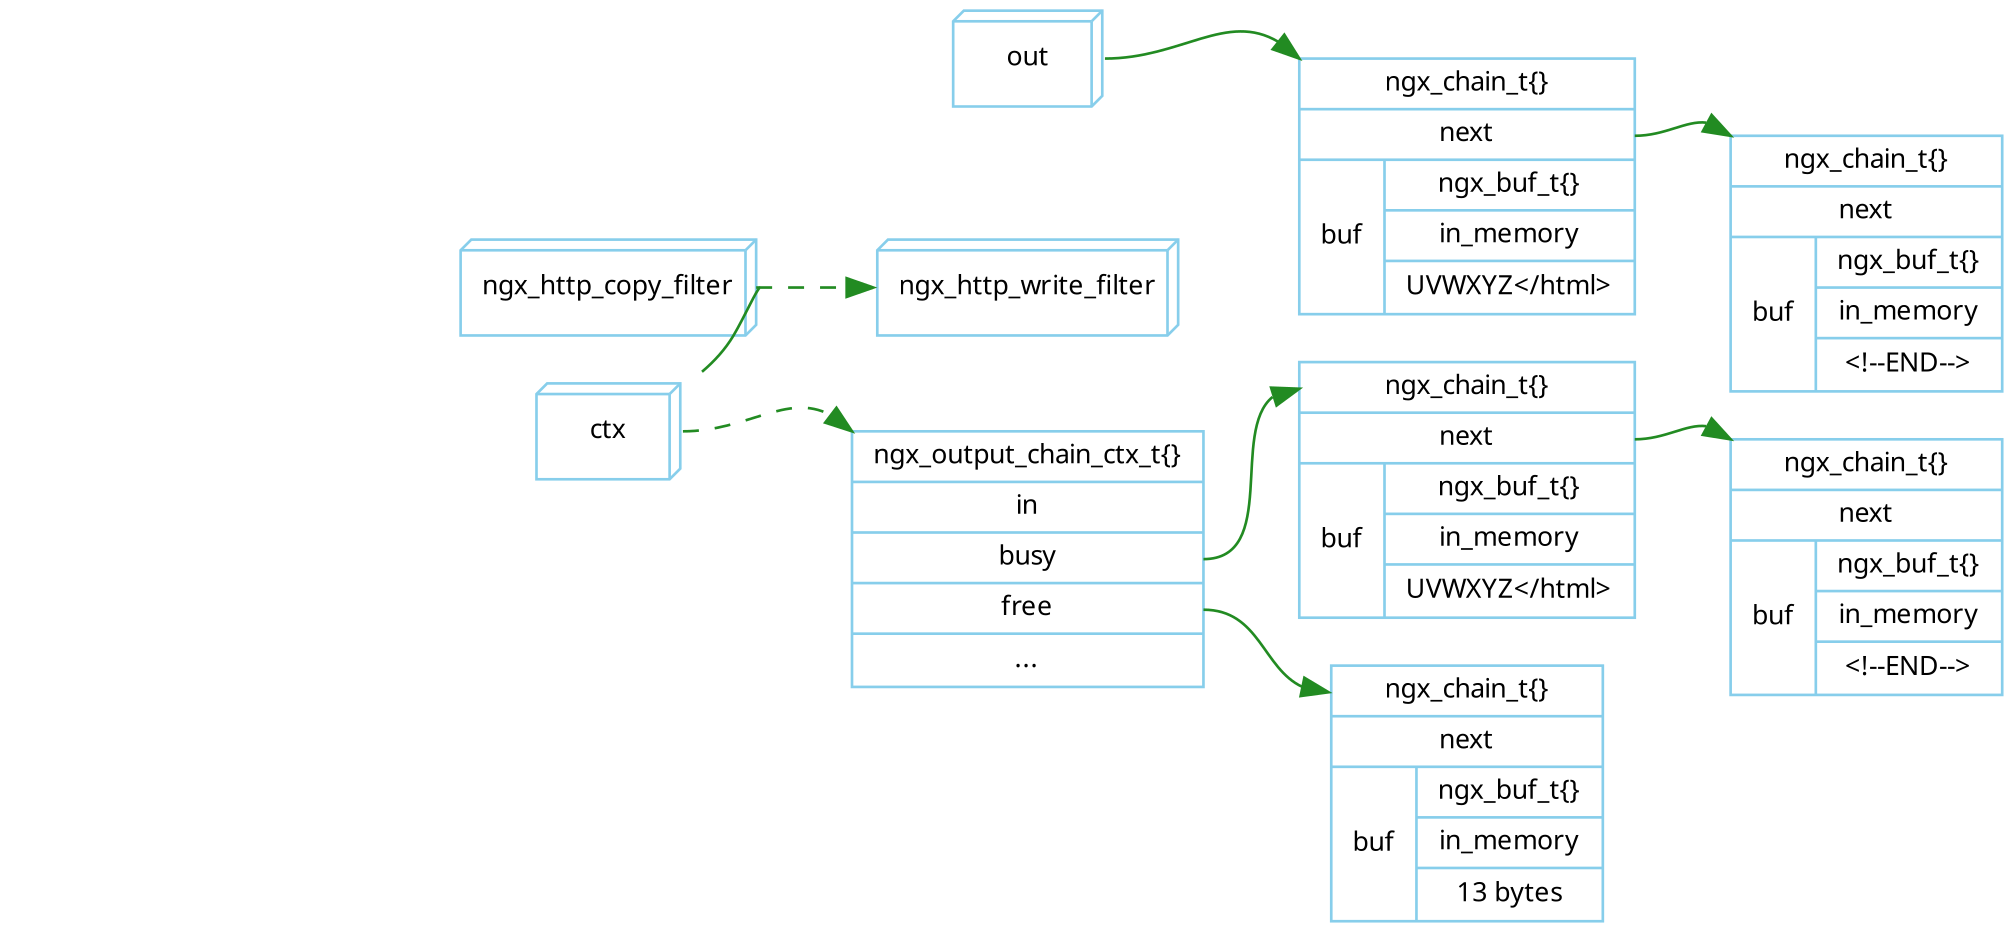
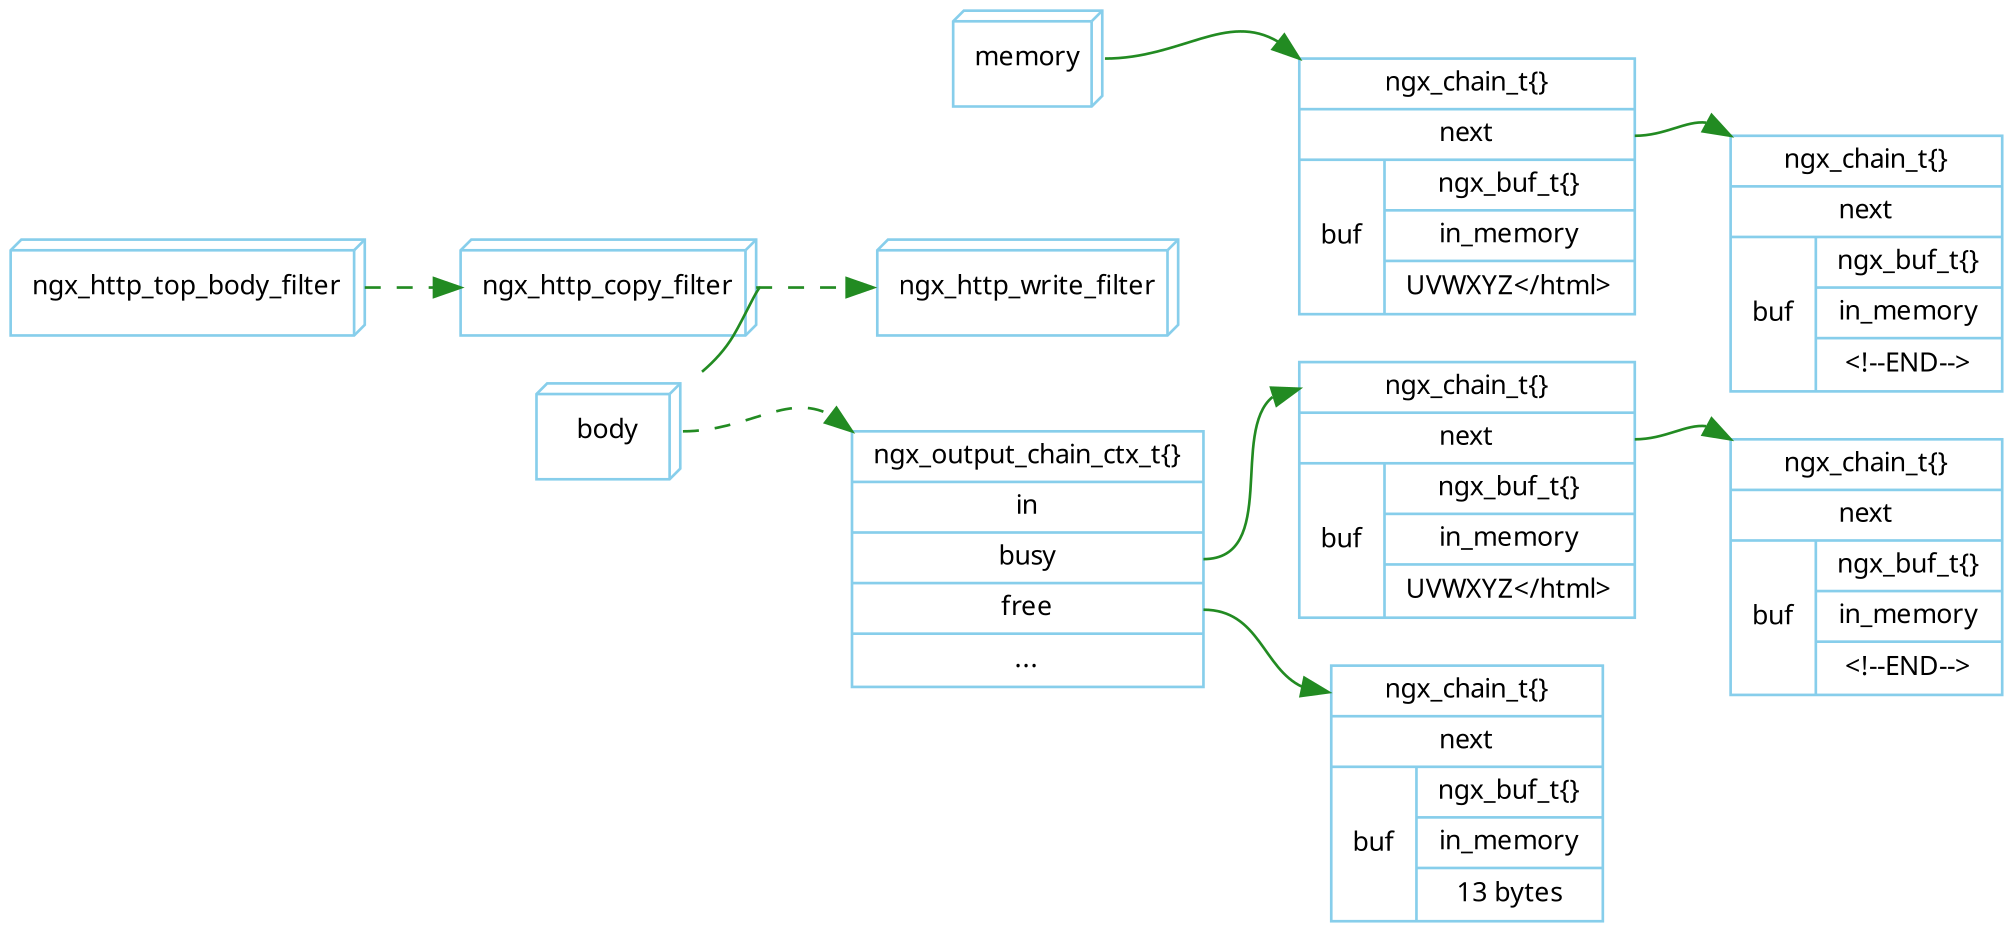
  digraph {
    rankdir=LR
    node [color=skyblue fontname=Verdana fontsize=10 shape=record]
    edge [color=forestgreen fontname=Verdana fontsize=10 headport="head:nw" tailport=e]
    ngx_http_write_filter [shape=box3d]
-   out [shape=box3d]
+   out [shape=box3d label=memory]
    ngx_http_copy_filter [shape=box3d]
-   ctx [shape=box3d]
+   ctx [shape=box3d label=body]
    n5 [label="<head>ngx_chain_t\{\}|<next>next|{buf|{ngx_buf_t\{\}|in_memory|UVWXYZ\</html\>}}"]
    n6 [label="<head>ngx_output_chain_ctx_t\{\}|<in>in |<busy>busy |<free>free|..."]
+   ngx_http_top_body_filter [shape=box3d]
    n8 [label="<head>ngx_chain_t\{\}|<next>next|{buf|{ngx_buf_t\{\}|in_memory|\<!--END--\>}}"]
    n9 [label="<head>ngx_chain_t\{\}|<next>next|{buf|{ngx_buf_t\{\}|in_memory|UVWXYZ\</html\>}}"]
    n10 [label="<head>ngx_chain_t\{\}|<next>next|{buf|{ngx_buf_t\{\}|in_memory|13 bytes}}"]
    n11 [label="<head>ngx_chain_t\{\}|<next>next|{buf|{ngx_buf_t\{\}|in_memory|\<!--END--\>}}"]
    subgraph sub_1 {
      rank=same
      ngx_http_write_filter
      out
    }
    subgraph sub_2 {
      rank=same
      ngx_http_copy_filter
      ctx
    }
    out -> n5
    ngx_http_copy_filter -> ngx_http_write_filter [headport=w style=dashed]
    ngx_http_copy_filter -> ctx
    ctx -> n6 [style=dashed]
    n5 -> n8 [tailport=next]
    n6 -> n9 [headport=head tailport=busy]
    n6 -> n10 [headport=head tailport=free]
+   ngx_http_top_body_filter -> ngx_http_copy_filter [headport=w style=dashed weight=3]
    n9 -> n11 [tailport=next]
  }
